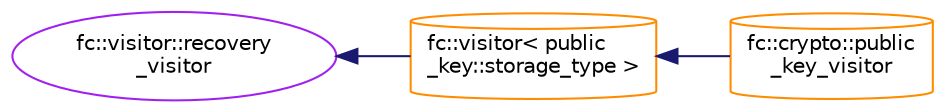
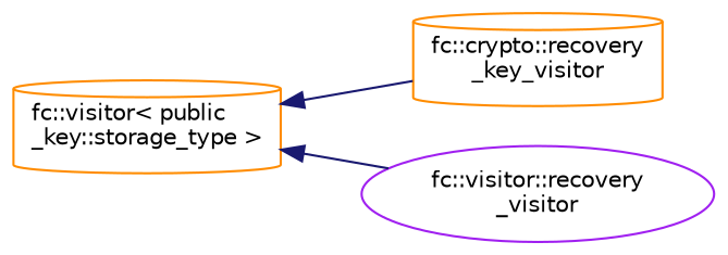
  digraph {
    rankdir=LR
    node [color=darkorange fillcolor=white fontname=Helvetica fontsize=10 shape=cylinder style=filled]
    edge [color=midnightblue dir=back fontname=Helvetica fontsize=10 labelfontname=Helvetica labelfontsize=10 style=solid]
    n1 [height=0.2 label="fc::visitor\< public\l_key::storage_type \>" width=0.4]
-   n2 [height=0.2 label="fc::crypto::public\l_key_visitor" width=0.4]
+   n2 [height=0.2 label="fc::crypto::recovery\l_key_visitor" width=0.4]
    n3 [color=purple height=0.2 label="fc::visitor::recovery\l_visitor" shape=ellipse width=0.4]
    n1 -> n2
-   n3 -> n1
+   n1 -> n3
  }
